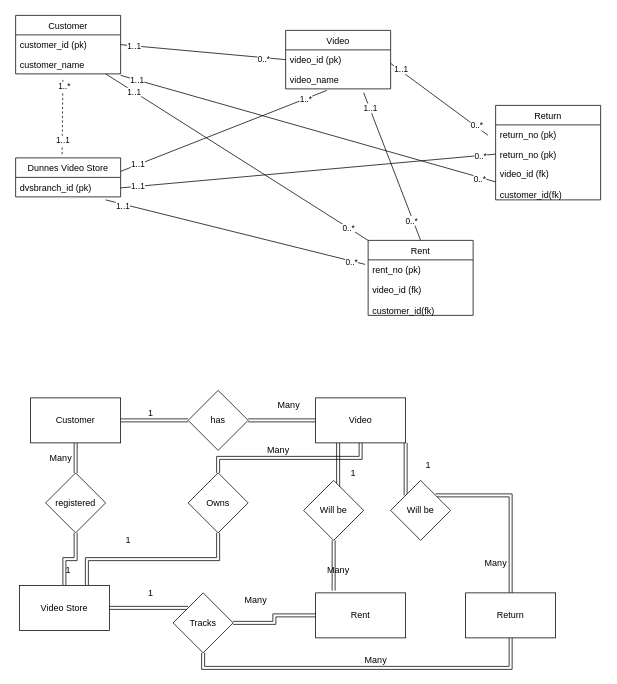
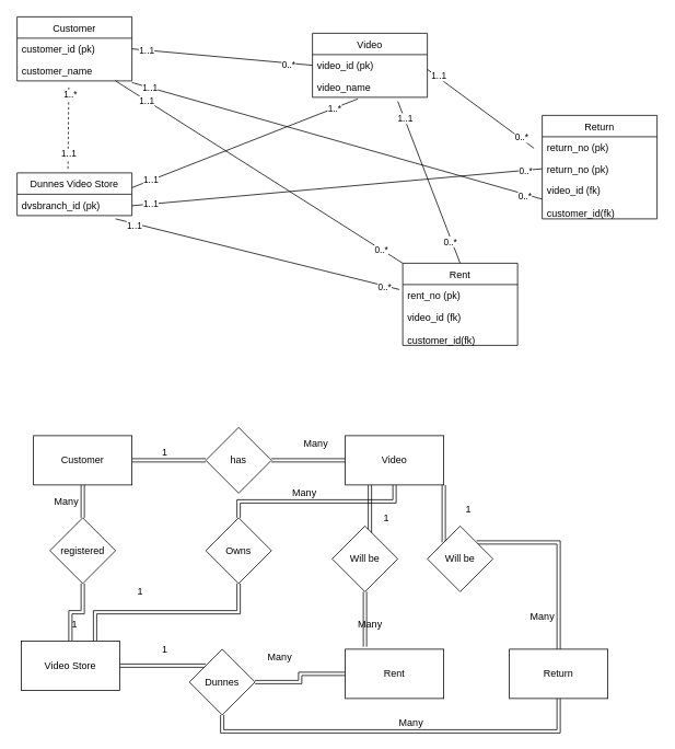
  <mxCell id="0" />
  <mxCell id="1" parent="0" />
  <mxCell id="2" value="Rent" style="swimlane;fontStyle=0;childLayout=stackLayout;horizontal=1;startSize=26;fillColor=none;horizontalStack=0;resizeParent=1;resizeParentMax=0;resizeLast=0;collapsible=1;marginBottom=0;" vertex="1" parent="1"><mxGeometry x="490" y="320" width="140" height="100" as="geometry" /></mxCell>
  <mxCell id="3" value="rent_no (pk)" style="text;strokeColor=none;fillColor=none;align=left;verticalAlign=top;spacingLeft=4;spacingRight=4;overflow=hidden;rotatable=0;points=[[0,0.5],[1,0.5]];portConstraint=eastwest;" vertex="1" parent="2"><mxGeometry y="26" width="140" height="26" as="geometry" /></mxCell>
  <mxCell id="4" value="video_id (fk)&#10;&#10;customer_id(fk)" style="text;strokeColor=none;fillColor=none;align=left;verticalAlign=top;spacingLeft=4;spacingRight=4;overflow=hidden;rotatable=0;points=[[0,0.5],[1,0.5]];portConstraint=eastwest;" vertex="1" parent="2"><mxGeometry y="52" width="140" height="48" as="geometry" /></mxCell>
  <mxCell id="5" value="Return" style="swimlane;fontStyle=0;childLayout=stackLayout;horizontal=1;startSize=26;fillColor=none;horizontalStack=0;resizeParent=1;resizeParentMax=0;resizeLast=0;collapsible=1;marginBottom=0;" vertex="1" parent="1"><mxGeometry x="660" y="140" width="140" height="126" as="geometry" /></mxCell>
  <mxCell id="6" value="return_no (pk)" style="text;strokeColor=none;fillColor=none;align=left;verticalAlign=top;spacingLeft=4;spacingRight=4;overflow=hidden;rotatable=0;points=[[0,0.5],[1,0.5]];portConstraint=eastwest;" vertex="1" parent="5"><mxGeometry y="26" width="140" height="26" as="geometry" /></mxCell>
  <mxCell id="7" value="return_no (pk)" style="text;strokeColor=none;fillColor=none;align=left;verticalAlign=top;spacingLeft=4;spacingRight=4;overflow=hidden;rotatable=0;points=[[0,0.5],[1,0.5]];portConstraint=eastwest;" vertex="1" parent="5"><mxGeometry y="52" width="140" height="26" as="geometry" /></mxCell>
  <mxCell id="8" value="video_id (fk)&#10;&#10;customer_id(fk)" style="text;strokeColor=none;fillColor=none;align=left;verticalAlign=top;spacingLeft=4;spacingRight=4;overflow=hidden;rotatable=0;points=[[0,0.5],[1,0.5]];portConstraint=eastwest;" vertex="1" parent="5"><mxGeometry y="78" width="140" height="48" as="geometry" /></mxCell>
  <mxCell id="9" value="" style="endArrow=none;html=1;entryX=1;entryY=0.5;entryDx=0;entryDy=0;exitX=0;exitY=0.5;exitDx=0;exitDy=0;" edge="1" parent="1" source="16" target="13"><mxGeometry width="50" height="50" relative="1" as="geometry"><mxPoint x="300" y="84" as="sourcePoint" /><mxPoint x="350" y="34" as="targetPoint" /></mxGeometry></mxCell>
  <mxCell id="10" value="0..*" style="edgeLabel;html=1;align=center;verticalAlign=middle;resizable=0;points=[];" vertex="1" connectable="0" parent="9"><mxGeometry x="-0.738" y="2" relative="1" as="geometry"><mxPoint as="offset" /></mxGeometry></mxCell>
  <mxCell id="11" value="1..1" style="edgeLabel;html=1;align=center;verticalAlign=middle;resizable=0;points=[];" vertex="1" connectable="0" parent="9"><mxGeometry x="0.836" relative="1" as="geometry"><mxPoint as="offset" /></mxGeometry></mxCell>
  <mxCell id="12" value="Customer" style="swimlane;fontStyle=0;childLayout=stackLayout;horizontal=1;startSize=26;fillColor=none;horizontalStack=0;resizeParent=1;resizeParentMax=0;resizeLast=0;collapsible=1;marginBottom=0;" vertex="1" parent="1"><mxGeometry x="20" y="20" width="140" height="78" as="geometry" /></mxCell>
  <mxCell id="13" value="customer_id (pk)" style="text;strokeColor=none;fillColor=none;align=left;verticalAlign=top;spacingLeft=4;spacingRight=4;overflow=hidden;rotatable=0;points=[[0,0.5],[1,0.5]];portConstraint=eastwest;" vertex="1" parent="12"><mxGeometry y="26" width="140" height="26" as="geometry" /></mxCell>
  <mxCell id="14" value="customer_name " style="text;strokeColor=none;fillColor=none;align=left;verticalAlign=top;spacingLeft=4;spacingRight=4;overflow=hidden;rotatable=0;points=[[0,0.5],[1,0.5]];portConstraint=eastwest;" vertex="1" parent="12"><mxGeometry y="52" width="140" height="26" as="geometry" /></mxCell>
  <mxCell id="15" value="Video" style="swimlane;fontStyle=0;childLayout=stackLayout;horizontal=1;startSize=26;fillColor=none;horizontalStack=0;resizeParent=1;resizeParentMax=0;resizeLast=0;collapsible=1;marginBottom=0;" vertex="1" parent="1"><mxGeometry x="380" y="40" width="140" height="78" as="geometry" /></mxCell>
  <mxCell id="16" value="video_id (pk)" style="text;strokeColor=none;fillColor=none;align=left;verticalAlign=top;spacingLeft=4;spacingRight=4;overflow=hidden;rotatable=0;points=[[0,0.5],[1,0.5]];portConstraint=eastwest;" vertex="1" parent="15"><mxGeometry y="26" width="140" height="26" as="geometry" /></mxCell>
  <mxCell id="17" value="video_name &#10;" style="text;strokeColor=none;fillColor=none;align=left;verticalAlign=top;spacingLeft=4;spacingRight=4;overflow=hidden;rotatable=0;points=[[0,0.5],[1,0.5]];portConstraint=eastwest;" vertex="1" parent="15"><mxGeometry y="52" width="140" height="26" as="geometry" /></mxCell>
  <mxCell id="18" value="" style="endArrow=none;html=1;" edge="1" parent="1"><mxGeometry width="50" height="50" relative="1" as="geometry"><mxPoint x="520" y="84" as="sourcePoint" /><mxPoint x="650" y="180" as="targetPoint" /></mxGeometry></mxCell>
  <mxCell id="19" value="1..1" style="edgeLabel;html=1;align=center;verticalAlign=middle;resizable=0;points=[];" vertex="1" connectable="0" parent="18"><mxGeometry x="-0.819" y="2" relative="1" as="geometry"><mxPoint as="offset" /></mxGeometry></mxCell>
  <mxCell id="20" value="0..*" style="edgeLabel;html=1;align=center;verticalAlign=middle;resizable=0;points=[];" vertex="1" connectable="0" parent="18"><mxGeometry x="0.745" y="1" relative="1" as="geometry"><mxPoint as="offset" /></mxGeometry></mxCell>
  <mxCell id="21" value="Dunnes Video Store" style="swimlane;fontStyle=0;childLayout=stackLayout;horizontal=1;startSize=26;fillColor=none;horizontalStack=0;resizeParent=1;resizeParentMax=0;resizeLast=0;collapsible=1;marginBottom=0;" vertex="1" parent="1"><mxGeometry x="20" y="210" width="140" height="52" as="geometry" /></mxCell>
  <mxCell id="22" value="dvsbranch_id (pk)" style="text;strokeColor=none;fillColor=none;align=left;verticalAlign=top;spacingLeft=4;spacingRight=4;overflow=hidden;rotatable=0;points=[[0,0.5],[1,0.5]];portConstraint=eastwest;" vertex="1" parent="21"><mxGeometry y="26" width="140" height="26" as="geometry" /></mxCell>
  <mxCell id="23" value="" style="endArrow=none;html=1;entryX=0.45;entryY=1.231;entryDx=0;entryDy=0;entryPerimeter=0;exitX=0.443;exitY=-0.096;exitDx=0;exitDy=0;exitPerimeter=0;dashed=1;" edge="1" parent="1" source="21" target="14"><mxGeometry width="50" height="50" relative="1" as="geometry"><mxPoint x="60" y="190" as="sourcePoint" /><mxPoint x="110" y="140" as="targetPoint" /></mxGeometry></mxCell>
  <mxCell id="24" value="1..1" style="edgeLabel;html=1;align=center;verticalAlign=middle;resizable=0;points=[];" vertex="1" connectable="0" parent="23"><mxGeometry x="-0.624" relative="1" as="geometry"><mxPoint as="offset" /></mxGeometry></mxCell>
  <mxCell id="25" value="1..*" style="edgeLabel;html=1;align=center;verticalAlign=middle;resizable=0;points=[];" vertex="1" connectable="0" parent="23"><mxGeometry x="0.802" y="-2" relative="1" as="geometry"><mxPoint as="offset" /></mxGeometry></mxCell>
  <mxCell id="26" value="" style="endArrow=none;html=1;entryX=1;entryY=1.077;entryDx=0;entryDy=0;entryPerimeter=0;exitX=0;exitY=0.5;exitDx=0;exitDy=0;" edge="1" parent="1" source="8" target="14"><mxGeometry width="50" height="50" relative="1" as="geometry"><mxPoint x="290" y="210" as="sourcePoint" /><mxPoint x="340" y="160" as="targetPoint" /></mxGeometry></mxCell>
  <mxCell id="27" value="1..1" style="edgeLabel;html=1;align=center;verticalAlign=middle;resizable=0;points=[];" vertex="1" connectable="0" parent="26"><mxGeometry x="0.912" relative="1" as="geometry"><mxPoint as="offset" /></mxGeometry></mxCell>
  <mxCell id="28" value="0..*" style="edgeLabel;html=1;align=center;verticalAlign=middle;resizable=0;points=[];" vertex="1" connectable="0" parent="26"><mxGeometry x="-0.914" y="2" relative="1" as="geometry"><mxPoint as="offset" /></mxGeometry></mxCell>
  <mxCell id="29" value="" style="endArrow=none;html=1;exitX=0;exitY=0;exitDx=0;exitDy=0;" edge="1" parent="1" source="2"><mxGeometry width="50" height="50" relative="1" as="geometry"><mxPoint x="90" y="148" as="sourcePoint" /><mxPoint x="140" y="98" as="targetPoint" /></mxGeometry></mxCell>
  <mxCell id="30" value="1..1" style="edgeLabel;html=1;align=center;verticalAlign=middle;resizable=0;points=[];" vertex="1" connectable="0" parent="29"><mxGeometry x="0.785" y="1" relative="1" as="geometry"><mxPoint as="offset" /></mxGeometry></mxCell>
  <mxCell id="31" value="0..*" style="edgeLabel;html=1;align=center;verticalAlign=middle;resizable=0;points=[];" vertex="1" connectable="0" parent="29"><mxGeometry x="-0.85" relative="1" as="geometry"><mxPoint as="offset" /></mxGeometry></mxCell>
  <mxCell id="32" value="" style="endArrow=none;html=1;entryX=0.393;entryY=1.077;entryDx=0;entryDy=0;entryPerimeter=0;" edge="1" parent="1" target="17"><mxGeometry width="50" height="50" relative="1" as="geometry"><mxPoint x="160" y="228" as="sourcePoint" /><mxPoint x="210" y="178" as="targetPoint" /><Array as="points" /></mxGeometry></mxCell>
  <mxCell id="33" value="1..1" style="edgeLabel;html=1;align=center;verticalAlign=middle;resizable=0;points=[];" vertex="1" connectable="0" parent="32"><mxGeometry x="-0.828" y="2" relative="1" as="geometry"><mxPoint as="offset" /></mxGeometry></mxCell>
  <mxCell id="34" value="1..*" style="edgeLabel;html=1;align=center;verticalAlign=middle;resizable=0;points=[];" vertex="1" connectable="0" parent="32"><mxGeometry x="0.796" relative="1" as="geometry"><mxPoint as="offset" /></mxGeometry></mxCell>
  <mxCell id="35" style="edgeStyle=orthogonalEdgeStyle;shape=link;rounded=0;orthogonalLoop=1;jettySize=auto;html=1;exitX=0.5;exitY=1;exitDx=0;exitDy=0;" edge="1" parent="1" source="37" target="51"><mxGeometry relative="1" as="geometry" /></mxCell>
  <mxCell id="36" style="edgeStyle=orthogonalEdgeStyle;shape=link;rounded=0;orthogonalLoop=1;jettySize=auto;html=1;exitX=1;exitY=0.5;exitDx=0;exitDy=0;entryX=0;entryY=0.5;entryDx=0;entryDy=0;" edge="1" parent="1" source="37" target="39"><mxGeometry relative="1" as="geometry" /></mxCell>
  <mxCell id="37" value="Customer" style="rounded=0;whiteSpace=wrap;html=1;" vertex="1" parent="1"><mxGeometry x="40" y="530" width="120" height="60" as="geometry" /></mxCell>
  <mxCell id="38" style="edgeStyle=orthogonalEdgeStyle;shape=link;rounded=0;orthogonalLoop=1;jettySize=auto;html=1;exitX=1;exitY=0.5;exitDx=0;exitDy=0;" edge="1" parent="1" source="39" target="42"><mxGeometry relative="1" as="geometry" /></mxCell>
  <mxCell id="39" value="has" style="rhombus;whiteSpace=wrap;html=1;" vertex="1" parent="1"><mxGeometry x="250" y="520" width="80" height="80" as="geometry" /></mxCell>
  <mxCell id="40" style="edgeStyle=orthogonalEdgeStyle;shape=link;rounded=0;orthogonalLoop=1;jettySize=auto;html=1;exitX=0.25;exitY=1;exitDx=0;exitDy=0;entryX=0.575;entryY=0.125;entryDx=0;entryDy=0;entryPerimeter=0;" edge="1" parent="1" source="42" target="49"><mxGeometry relative="1" as="geometry" /></mxCell>
  <mxCell id="41" style="edgeStyle=orthogonalEdgeStyle;shape=link;rounded=0;orthogonalLoop=1;jettySize=auto;html=1;exitX=1;exitY=1;exitDx=0;exitDy=0;entryX=0;entryY=0;entryDx=0;entryDy=0;" edge="1" parent="1" source="42" target="44"><mxGeometry relative="1" as="geometry" /></mxCell>
  <mxCell id="42" value="Video" style="rounded=0;whiteSpace=wrap;html=1;" vertex="1" parent="1"><mxGeometry x="420" y="530" width="120" height="60" as="geometry" /></mxCell>
  <mxCell id="43" style="edgeStyle=orthogonalEdgeStyle;shape=link;rounded=0;orthogonalLoop=1;jettySize=auto;html=1;exitX=1;exitY=0;exitDx=0;exitDy=0;entryX=0.5;entryY=0;entryDx=0;entryDy=0;" edge="1" parent="1" source="44" target="58"><mxGeometry relative="1" as="geometry" /></mxCell>
  <mxCell id="44" value="Will be" style="rhombus;whiteSpace=wrap;html=1;" vertex="1" parent="1"><mxGeometry x="520" y="640" width="80" height="80" as="geometry" /></mxCell>
  <mxCell id="45" value="" style="endArrow=none;html=1;entryX=0.743;entryY=1.192;entryDx=0;entryDy=0;entryPerimeter=0;exitX=0.5;exitY=0;exitDx=0;exitDy=0;" edge="1" parent="1" source="2" target="17"><mxGeometry width="50" height="50" relative="1" as="geometry"><mxPoint x="380" y="310" as="sourcePoint" /><mxPoint x="430" y="260" as="targetPoint" /></mxGeometry></mxCell>
  <mxCell id="46" value="1..1" style="edgeLabel;html=1;align=center;verticalAlign=middle;resizable=0;points=[];" vertex="1" connectable="0" parent="45"><mxGeometry x="0.793" y="-1" relative="1" as="geometry"><mxPoint as="offset" /></mxGeometry></mxCell>
  <mxCell id="47" value="0..*" style="edgeLabel;html=1;align=center;verticalAlign=middle;resizable=0;points=[];" vertex="1" connectable="0" parent="45"><mxGeometry x="-0.729" y="2" relative="1" as="geometry"><mxPoint as="offset" /></mxGeometry></mxCell>
  <mxCell id="48" style="edgeStyle=orthogonalEdgeStyle;shape=link;rounded=0;orthogonalLoop=1;jettySize=auto;html=1;exitX=0.5;exitY=1;exitDx=0;exitDy=0;entryX=0.2;entryY=-0.05;entryDx=0;entryDy=0;entryPerimeter=0;" edge="1" parent="1" source="49" target="57"><mxGeometry relative="1" as="geometry" /></mxCell>
  <mxCell id="49" value="Will be" style="rhombus;whiteSpace=wrap;html=1;" vertex="1" parent="1"><mxGeometry x="404" y="640" width="80" height="80" as="geometry" /></mxCell>
  <mxCell id="50" style="edgeStyle=orthogonalEdgeStyle;shape=link;rounded=0;orthogonalLoop=1;jettySize=auto;html=1;exitX=0.5;exitY=1;exitDx=0;exitDy=0;" edge="1" parent="1" source="51" target="56"><mxGeometry relative="1" as="geometry" /></mxCell>
  <mxCell id="51" value="registered" style="rhombus;whiteSpace=wrap;html=1;" vertex="1" parent="1"><mxGeometry x="60" y="630" width="80" height="80" as="geometry" /></mxCell>
  <mxCell id="52" style="edgeStyle=orthogonalEdgeStyle;shape=link;rounded=0;orthogonalLoop=1;jettySize=auto;html=1;exitX=0.5;exitY=0;exitDx=0;exitDy=0;entryX=0.5;entryY=1;entryDx=0;entryDy=0;" edge="1" parent="1" source="53" target="42"><mxGeometry relative="1" as="geometry" /></mxCell>
  <mxCell id="53" value="Owns" style="rhombus;whiteSpace=wrap;html=1;" vertex="1" parent="1"><mxGeometry x="250" y="630" width="80" height="80" as="geometry" /></mxCell>
  <mxCell id="54" style="edgeStyle=orthogonalEdgeStyle;shape=link;rounded=0;orthogonalLoop=1;jettySize=auto;html=1;exitX=0.75;exitY=0;exitDx=0;exitDy=0;" edge="1" parent="1" source="56" target="53"><mxGeometry relative="1" as="geometry" /></mxCell>
  <mxCell id="55" style="edgeStyle=orthogonalEdgeStyle;shape=link;rounded=0;orthogonalLoop=1;jettySize=auto;html=1;exitX=1;exitY=0.5;exitDx=0;exitDy=0;entryX=0;entryY=0;entryDx=0;entryDy=0;" edge="1" parent="1" source="56" target="67"><mxGeometry relative="1" as="geometry" /></mxCell>
  <mxCell id="56" value="Video Store" style="rounded=0;whiteSpace=wrap;html=1;" vertex="1" parent="1"><mxGeometry x="25" y="780" width="120" height="60" as="geometry" /></mxCell>
  <mxCell id="57" value="Rent" style="rounded=0;whiteSpace=wrap;html=1;" vertex="1" parent="1"><mxGeometry x="420" y="790" width="120" height="60" as="geometry" /></mxCell>
  <mxCell id="58" value="Return" style="rounded=0;whiteSpace=wrap;html=1;" vertex="1" parent="1"><mxGeometry x="620" y="790" width="120" height="60" as="geometry" /></mxCell>
  <mxCell id="59" value="" style="endArrow=none;html=1;entryX=0;entryY=0.5;entryDx=0;entryDy=0;" edge="1" parent="1" target="7"><mxGeometry width="50" height="50" relative="1" as="geometry"><mxPoint x="160" y="250" as="sourcePoint" /><mxPoint x="210" y="200" as="targetPoint" /></mxGeometry></mxCell>
  <mxCell id="60" value="1..1" style="edgeLabel;html=1;align=center;verticalAlign=middle;resizable=0;points=[];" vertex="1" connectable="0" parent="59"><mxGeometry x="-0.908" relative="1" as="geometry"><mxPoint as="offset" /></mxGeometry></mxCell>
  <mxCell id="61" value="0..*" style="edgeLabel;html=1;align=center;verticalAlign=middle;resizable=0;points=[];" vertex="1" connectable="0" parent="59"><mxGeometry x="0.916" y="-1" relative="1" as="geometry"><mxPoint as="offset" /></mxGeometry></mxCell>
  <mxCell id="62" value="" style="endArrow=none;html=1;entryX=-0.029;entryY=0.231;entryDx=0;entryDy=0;entryPerimeter=0;" edge="1" parent="1" target="3"><mxGeometry width="50" height="50" relative="1" as="geometry"><mxPoint x="140" y="266" as="sourcePoint" /><mxPoint x="190" y="216" as="targetPoint" /></mxGeometry></mxCell>
  <mxCell id="63" value="1..1" style="edgeLabel;html=1;align=center;verticalAlign=middle;resizable=0;points=[];" vertex="1" connectable="0" parent="62"><mxGeometry x="-0.864" y="-2" relative="1" as="geometry"><mxPoint as="offset" /></mxGeometry></mxCell>
  <mxCell id="64" value="0..*" style="edgeLabel;html=1;align=center;verticalAlign=middle;resizable=0;points=[];" vertex="1" connectable="0" parent="62"><mxGeometry x="0.898" y="-1" relative="1" as="geometry"><mxPoint as="offset" /></mxGeometry></mxCell>
  <mxCell id="65" style="edgeStyle=orthogonalEdgeStyle;shape=link;rounded=0;orthogonalLoop=1;jettySize=auto;html=1;exitX=1;exitY=0.5;exitDx=0;exitDy=0;" edge="1" parent="1" source="67" target="57"><mxGeometry relative="1" as="geometry" /></mxCell>
  <mxCell id="66" style="edgeStyle=orthogonalEdgeStyle;shape=link;rounded=0;orthogonalLoop=1;jettySize=auto;html=1;exitX=0.5;exitY=1;exitDx=0;exitDy=0;entryX=0.5;entryY=1;entryDx=0;entryDy=0;" edge="1" parent="1" source="67" target="58"><mxGeometry relative="1" as="geometry" /></mxCell>
- <mxCell id="67" value="Tracks" style="rhombus;whiteSpace=wrap;html=1;" vertex="1" parent="1"><mxGeometry x="230" y="790" width="80" height="80" as="geometry" /></mxCell>
+ <mxCell id="67" value="Dunnes" style="rhombus;whiteSpace=wrap;html=1;" vertex="1" parent="1"><mxGeometry x="230" y="790" width="80" height="80" as="geometry" /></mxCell>
  <mxCell id="68" value="Many" style="text;html=1;align=center;verticalAlign=middle;resizable=0;points=[];autosize=1;" vertex="1" parent="1"><mxGeometry x="60" y="600" width="40" height="20" as="geometry" /></mxCell>
  <mxCell id="69" value="1&lt;br&gt;" style="text;html=1;align=center;verticalAlign=middle;resizable=0;points=[];autosize=1;" vertex="1" parent="1"><mxGeometry x="80" y="750" width="20" height="20" as="geometry" /></mxCell>
  <mxCell id="70" value="1" style="text;html=1;align=center;verticalAlign=middle;resizable=0;points=[];autosize=1;" vertex="1" parent="1"><mxGeometry x="190" y="540" width="20" height="20" as="geometry" /></mxCell>
  <mxCell id="71" value="Many" style="text;html=1;align=center;verticalAlign=middle;resizable=0;points=[];autosize=1;" vertex="1" parent="1"><mxGeometry x="364" y="530" width="40" height="20" as="geometry" /></mxCell>
  <mxCell id="72" value="1&lt;br&gt;" style="text;html=1;align=center;verticalAlign=middle;resizable=0;points=[];autosize=1;" vertex="1" parent="1"><mxGeometry x="560" y="610" width="20" height="20" as="geometry" /></mxCell>
  <mxCell id="73" value="Many&lt;br&gt;" style="text;html=1;align=center;verticalAlign=middle;resizable=0;points=[];autosize=1;" vertex="1" parent="1"><mxGeometry x="640" y="740" width="40" height="20" as="geometry" /></mxCell>
  <mxCell id="74" value="Many" style="text;html=1;align=center;verticalAlign=middle;resizable=0;points=[];autosize=1;" vertex="1" parent="1"><mxGeometry x="350" y="590" width="40" height="20" as="geometry" /></mxCell>
  <mxCell id="75" value="1" style="text;html=1;align=center;verticalAlign=middle;resizable=0;points=[];autosize=1;" vertex="1" parent="1"><mxGeometry x="160" y="710" width="20" height="20" as="geometry" /></mxCell>
  <mxCell id="76" value="1" style="text;html=1;align=center;verticalAlign=middle;resizable=0;points=[];autosize=1;" vertex="1" parent="1"><mxGeometry x="460" y="620" width="20" height="20" as="geometry" /></mxCell>
  <mxCell id="77" value="Many" style="text;html=1;align=center;verticalAlign=middle;resizable=0;points=[];autosize=1;" vertex="1" parent="1"><mxGeometry x="430" y="750" width="40" height="20" as="geometry" /></mxCell>
  <mxCell id="78" value="1&lt;br&gt;" style="text;html=1;align=center;verticalAlign=middle;resizable=0;points=[];autosize=1;" vertex="1" parent="1"><mxGeometry x="190" y="780" width="20" height="20" as="geometry" /></mxCell>
  <mxCell id="79" value="Many" style="text;html=1;align=center;verticalAlign=middle;resizable=0;points=[];autosize=1;" vertex="1" parent="1"><mxGeometry x="320" y="790" width="40" height="20" as="geometry" /></mxCell>
  <mxCell id="80" value="Many" style="text;html=1;align=center;verticalAlign=middle;resizable=0;points=[];autosize=1;" vertex="1" parent="1"><mxGeometry x="480" y="870" width="40" height="20" as="geometry" /></mxCell>
